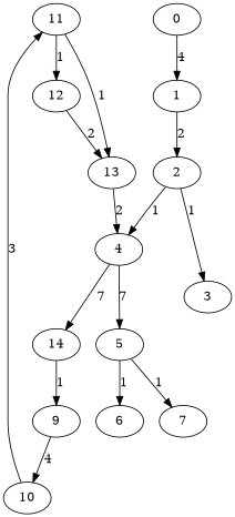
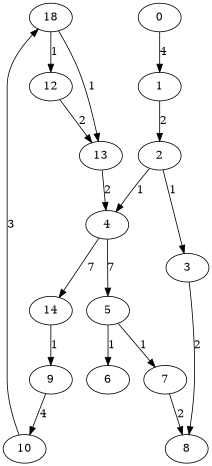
  digraph {
-   11 [height=0.5 width=0.75]
+   11 [height=0.5 width=0.75 label=18]
    12 [height=0.5 width=0.75]
    13 [height=0.5 width=0.75]
    4 [height=0.5 width=0.75]
    5 [height=0.5 width=0.75]
    14 [height=0.5 width=0.75]
    6 [height=0.5 width=0.75]
    7 [height=0.5 width=0.75]
    9 [height=0.5 width=0.75]
    2 [height=0.5 width=0.75]
    3 [height=0.5 width=0.75]
+   8 [height=0.5 width=0.75]
    10 [height=0.5 width=0.75]
    1 [height=0.5 width=0.75]
    0 [height=0.5 width=0.75]
    11 -> 12 [label=1]
    11 -> 13 [label=1]
    12 -> 13 [label=2]
    13 -> 4 [label=2]
    4 -> 5 [label=7]
    4 -> 14 [label=7]
    5 -> 6 [label=1]
    5 -> 7 [label=1]
    14 -> 9 [label=1]
+   7 -> 8 [label=2]
    9 -> 10 [label=4]
    2 -> 4 [label=1]
    2 -> 3 [label=1]
+   3 -> 8 [label=2]
    10 -> 11 [label=3]
    1 -> 2 [label=2]
    0 -> 1 [label=4]
  }
